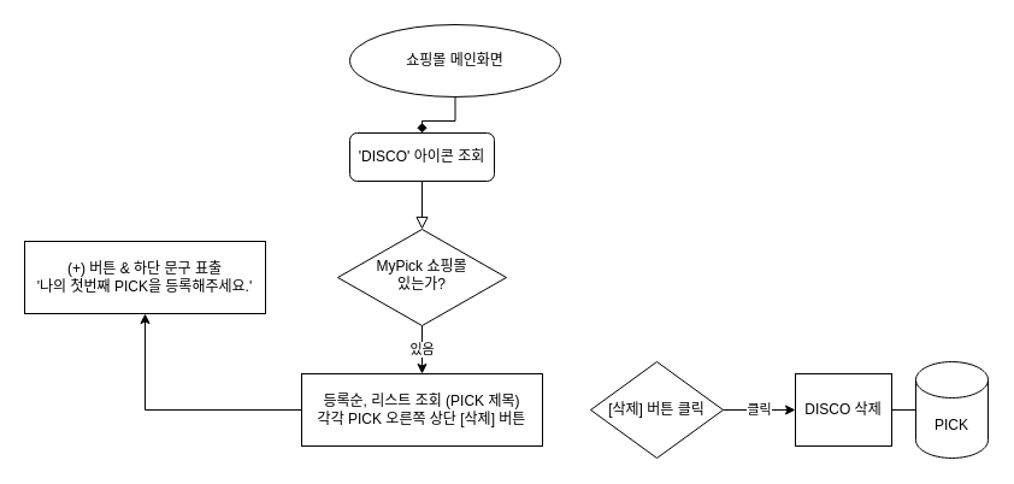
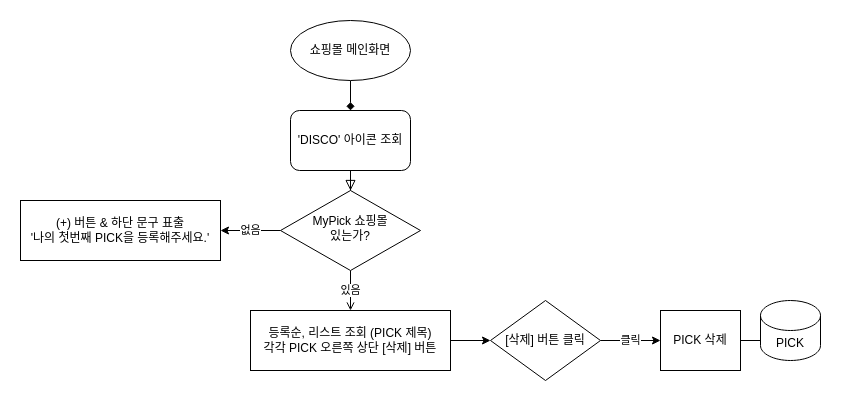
  <mxCell id="0" />
  <mxCell id="1" parent="0" />
  <mxCell id="2" value="" style="rounded=0;html=1;jettySize=auto;orthogonalLoop=1;fontSize=11;endArrow=block;endFill=0;endSize=8;strokeWidth=1;shadow=0;labelBackgroundColor=none;edgeStyle=orthogonalEdgeStyle;" parent="1" source="3" target="6" edge="1"><mxGeometry relative="1" as="geometry" /></mxCell>
- <mxCell id="3" value="'DISCO' 아이콘 조회" style="rounded=1;whiteSpace=wrap;html=1;fontSize=12;glass=0;strokeWidth=1;shadow=0;" parent="1" vertex="1"><mxGeometry x="290" y="110" width="120" height="40" as="geometry" /></mxCell>
- <mxCell id="5" value="있음" style="edgeStyle=orthogonalEdgeStyle;rounded=0;orthogonalLoop=1;jettySize=auto;html=1;" edge="1" parent="1" source="6" target="11"><mxGeometry relative="1" as="geometry" /></mxCell>
+ <mxCell id="3" value="'DISCO' 아이콘 조회" style="rounded=1;whiteSpace=wrap;html=1;fontSize=12;glass=0;strokeWidth=1;shadow=0;" parent="1" vertex="1"><mxGeometry x="290" y="110" width="120" height="60" as="geometry" /></mxCell>
+ <mxCell id="4" value="없음" style="edgeStyle=orthogonalEdgeStyle;rounded=0;orthogonalLoop=1;jettySize=auto;html=1;" edge="1" parent="1" source="6" target="9"><mxGeometry relative="1" as="geometry" /></mxCell>
+ <mxCell id="5" value="있음" style="edgeStyle=orthogonalEdgeStyle;rounded=0;orthogonalLoop=1;jettySize=auto;html=1;endArrow=open;" edge="1" parent="1" source="6" target="11"><mxGeometry relative="1" as="geometry" /></mxCell>
  <mxCell id="6" value="MyPick 쇼핑몰&lt;br&gt;있는가?" style="rhombus;whiteSpace=wrap;html=1;shadow=0;fontFamily=Helvetica;fontSize=12;align=center;strokeWidth=1;spacing=6;spacingTop=-4;" parent="1" vertex="1"><mxGeometry x="280" y="190" width="140" height="80" as="geometry" /></mxCell>
  <mxCell id="7" value="" style="edgeStyle=orthogonalEdgeStyle;rounded=0;orthogonalLoop=1;jettySize=auto;html=1;endArrow=diamond;" edge="1" parent="1" source="8" target="3"><mxGeometry relative="1" as="geometry" /></mxCell>
- <mxCell id="8" value="쇼핑몰 메인화면" style="ellipse;whiteSpace=wrap;html=1;" vertex="1" parent="1"><mxGeometry x="290" y="20" width="175" height="60" as="geometry" /></mxCell>
+ <mxCell id="8" value="쇼핑몰 메인화면" style="ellipse;whiteSpace=wrap;html=1;" vertex="1" parent="1"><mxGeometry x="290" y="20" width="120" height="60" as="geometry" /></mxCell>
  <mxCell id="9" value="(+) 버튼 &amp;amp; 하단 문구 표출&lt;br&gt;'나의 첫번째 PICK을 등록해주세요.'" style="rounded=0;whiteSpace=wrap;html=1;" vertex="1" parent="1"><mxGeometry x="20" y="200" width="200" height="60" as="geometry" /></mxCell>
- <mxCell id="10" value="" style="edgeStyle=orthogonalEdgeStyle;rounded=0;orthogonalLoop=1;jettySize=auto;html=1;" edge="1" parent="1" source="11" target="9"><mxGeometry relative="1" as="geometry" /></mxCell>
+ <mxCell id="10" value="" style="edgeStyle=orthogonalEdgeStyle;rounded=0;orthogonalLoop=1;jettySize=auto;html=1;" edge="1" parent="1" source="11" target="13"><mxGeometry relative="1" as="geometry" /></mxCell>
  <mxCell id="11" value="등록순, 리스트 조회 (PICK 제목)&lt;br&gt;각각 PICK 오른쪽 상단 [삭제] 버튼" style="rounded=0;whiteSpace=wrap;html=1;" vertex="1" parent="1"><mxGeometry x="250" y="310" width="200" height="60" as="geometry" /></mxCell>
  <mxCell id="12" value="클릭" style="edgeStyle=orthogonalEdgeStyle;rounded=0;orthogonalLoop=1;jettySize=auto;html=1;" edge="1" parent="1" source="13" target="15"><mxGeometry relative="1" as="geometry" /></mxCell>
  <mxCell id="13" value="[삭제] 버튼 클릭" style="rhombus;whiteSpace=wrap;html=1;rounded=0;" vertex="1" parent="1"><mxGeometry x="490" y="300" width="110" height="80" as="geometry" /></mxCell>
  <mxCell id="14" value="" style="edgeStyle=orthogonalEdgeStyle;rounded=0;orthogonalLoop=1;jettySize=auto;html=1;endArrow=none;" edge="1" parent="1" source="15" target="16"><mxGeometry relative="1" as="geometry" /></mxCell>
- <mxCell id="15" value="DISCO 삭제" style="rounded=0;whiteSpace=wrap;html=1;direction=west;" vertex="1" parent="1"><mxGeometry x="660" y="310" width="80" height="60" as="geometry" /></mxCell>
- <mxCell id="16" value="PICK" style="shape=cylinder3;whiteSpace=wrap;html=1;boundedLbl=1;backgroundOutline=1;size=15;" vertex="1" parent="1"><mxGeometry x="760" y="300" width="60" height="80" as="geometry" /></mxCell>
+ <mxCell id="15" value="PICK 삭제" style="rounded=0;whiteSpace=wrap;html=1;direction=west;" vertex="1" parent="1"><mxGeometry x="660" y="310" width="80" height="60" as="geometry" /></mxCell>
+ <mxCell id="16" value="PICK" style="shape=cylinder3;whiteSpace=wrap;html=1;boundedLbl=1;backgroundOutline=1;size=15;" vertex="1" parent="1"><mxGeometry x="760" y="300" width="60" height="60" as="geometry" /></mxCell>
